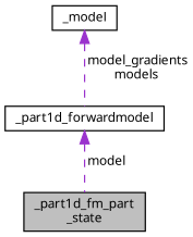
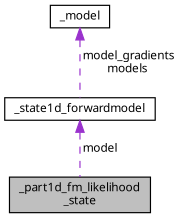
  digraph {
    node [color=black fillcolor=white fontname="FreeSans.ttf" fontsize=10 shape=record style=filled]
    edge [color=darkorchid3 dir=back fontname="FreeSans.ttf" fontsize=10 labelfontname="FreeSans.ttf" labelfontsize=10 style=dashed]
-   n1 [fillcolor=grey75 fontcolor=black height=0.2 label="_part1d_fm_part\l_state" width=0.4]
-   n2 [height=0.2 label=_part1d_forwardmodel width=0.4]
+   n1 [fillcolor=grey75 fontcolor=black height=0.2 label="_part1d_fm_likelihood\l_state" width=0.4]
+   n2 [height=0.2 label=_state1d_forwardmodel width=0.4]
    n3 [height=0.2 label=_model width=0.4]
    n2 -> n1 [label=" model"]
    n3 -> n2 [label=" model_gradients\nmodels"]
  }
